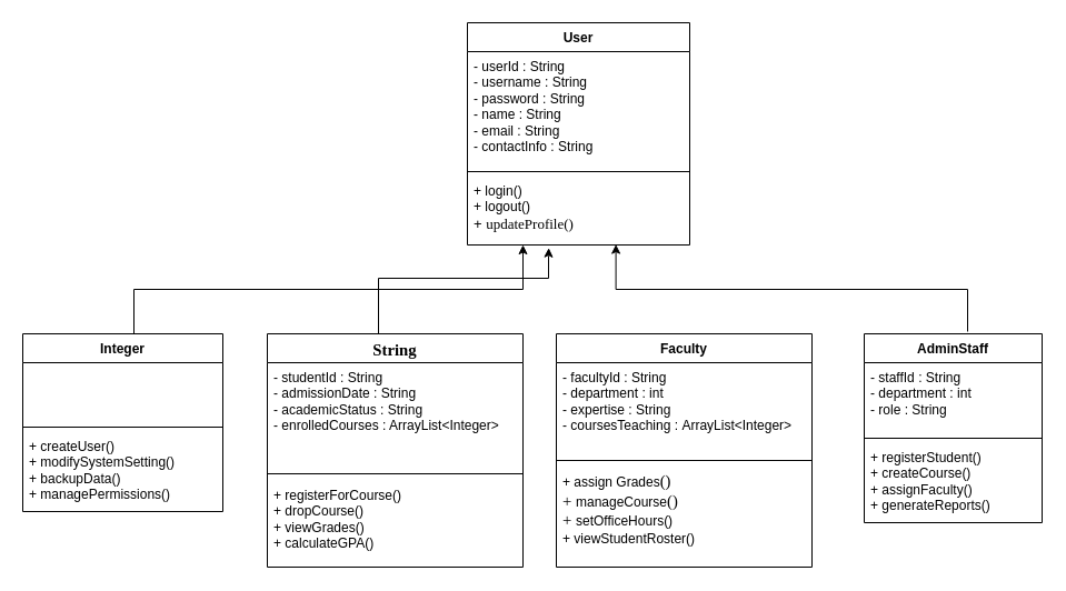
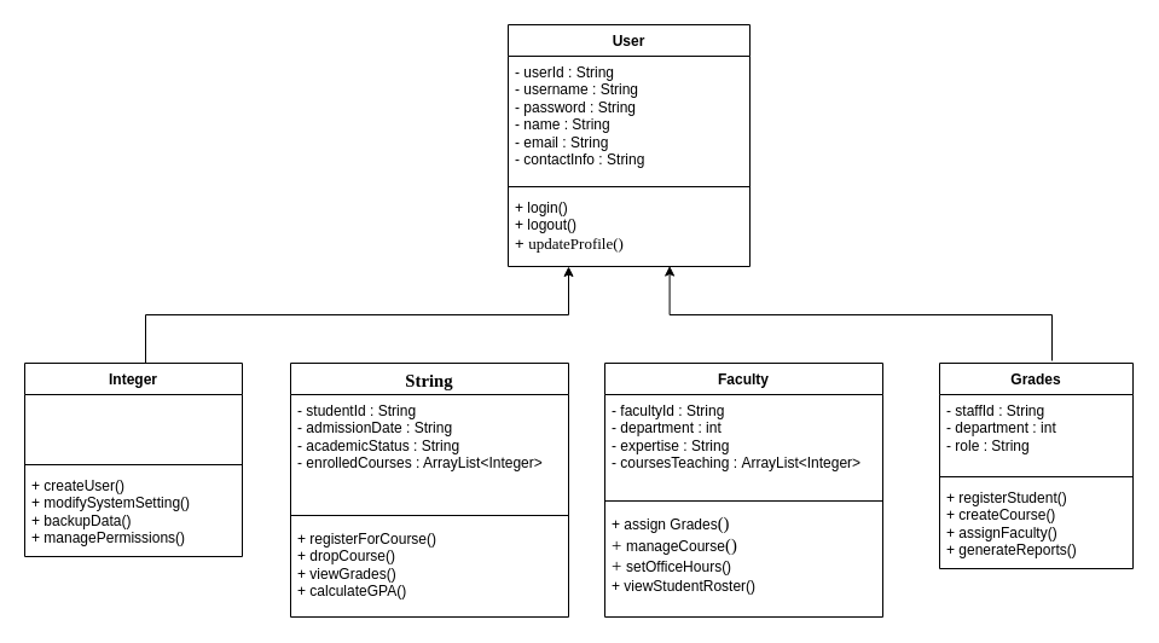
  <mxCell id="0" />
  <mxCell id="1" parent="0" />
  <mxCell id="2" value="User" style="swimlane;fontStyle=1;align=center;verticalAlign=top;childLayout=stackLayout;horizontal=1;startSize=26;horizontalStack=0;resizeParent=1;resizeParentMax=0;resizeLast=0;collapsible=1;marginBottom=0;whiteSpace=wrap;html=1;" parent="1" vertex="1"><mxGeometry x="420" y="20" width="200" height="200" as="geometry"><mxRectangle x="470" y="50" width="70" height="30" as="alternateBounds" /></mxGeometry></mxCell>
  <mxCell id="3" value="- userId : String&lt;div&gt;- username : String&lt;/div&gt;&lt;div&gt;- password : String&lt;/div&gt;&lt;div&gt;- name : String&lt;/div&gt;&lt;div&gt;&lt;span style=&quot;background-color: transparent; color: light-dark(rgb(0, 0, 0), rgb(255, 255, 255));&quot;&gt;- email : String&lt;/span&gt;&lt;/div&gt;&lt;div&gt;- contactInfo : String&lt;/div&gt;" style="text;strokeColor=none;fillColor=none;align=left;verticalAlign=top;spacingLeft=4;spacingRight=4;overflow=hidden;rotatable=0;points=[[0,0.5],[1,0.5]];portConstraint=eastwest;whiteSpace=wrap;html=1;" parent="2" vertex="1"><mxGeometry y="26" width="200" height="104" as="geometry" /></mxCell>
  <mxCell id="4" value="" style="line;strokeWidth=1;fillColor=none;align=left;verticalAlign=middle;spacingTop=-1;spacingLeft=3;spacingRight=3;rotatable=0;labelPosition=right;points=[];portConstraint=eastwest;strokeColor=inherit;" parent="2" vertex="1"><mxGeometry y="130" width="200" height="8" as="geometry" /></mxCell>
  <mxCell id="5" value="+ login()&lt;div&gt;+ logout()&lt;/div&gt;&lt;div&gt;&lt;font style=&quot;font-size: 13px;&quot;&gt;+&amp;nbsp;&lt;span style=&quot;font-family: Calibri; background-color: transparent; color: light-dark(rgb(0, 0, 0), rgb(255, 255, 255));&quot;&gt;&lt;font style=&quot;&quot;&gt;updateProfile()&lt;/font&gt;&lt;/span&gt;&lt;/font&gt;&lt;/div&gt;&lt;div&gt;&lt;font style=&quot;font-size: 13px;&quot;&gt;&lt;span style=&quot;font-family: Calibri; background-color: transparent; color: light-dark(rgb(0, 0, 0), rgb(255, 255, 255));&quot;&gt;&lt;font style=&quot;&quot;&gt;&lt;br&gt;&lt;/font&gt;&lt;/span&gt;&lt;/font&gt;&lt;/div&gt;" style="text;strokeColor=none;fillColor=none;align=left;verticalAlign=top;spacingLeft=4;spacingRight=4;overflow=hidden;rotatable=0;points=[[0,0.5],[1,0.5]];portConstraint=eastwest;whiteSpace=wrap;html=1;" parent="2" vertex="1"><mxGeometry y="138" width="200" height="62" as="geometry" /></mxCell>
  <mxCell id="6" value="&lt;div&gt;&lt;span style=&quot;font-size: 11.04pt; font-family: Calibri-Bold;&quot;&gt;String&lt;/span&gt;&lt;/div&gt;" style="swimlane;fontStyle=1;align=center;verticalAlign=top;childLayout=stackLayout;horizontal=1;startSize=26;horizontalStack=0;resizeParent=1;resizeParentMax=0;resizeLast=0;collapsible=1;marginBottom=0;whiteSpace=wrap;html=1;" parent="1" vertex="1"><mxGeometry x="240" y="300" width="230" height="210" as="geometry" /></mxCell>
  <mxCell id="7" value="- studentId : String&lt;div&gt;- admissionDate : String&lt;/div&gt;&lt;div&gt;-&amp;nbsp;&lt;span style=&quot;background-color: transparent; color: light-dark(rgb(0, 0, 0), rgb(255, 255, 255));&quot;&gt;&lt;font face=&quot;Helvetica&quot;&gt;academicStatus : String&lt;/font&gt;&lt;/span&gt;&lt;/div&gt;&lt;div&gt;&lt;span style=&quot;background-color: transparent; color: light-dark(rgb(0, 0, 0), rgb(255, 255, 255));&quot;&gt;- enrolledCourses : ArrayList&amp;lt;Integer&amp;gt;&lt;/span&gt;&lt;/div&gt;&lt;div&gt;&lt;span style=&quot;background-color: transparent; color: light-dark(rgb(0, 0, 0), rgb(255, 255, 255));&quot;&gt;&lt;br&gt;&lt;/span&gt;&lt;/div&gt;" style="text;strokeColor=none;fillColor=none;align=left;verticalAlign=top;spacingLeft=4;spacingRight=4;overflow=hidden;rotatable=0;points=[[0,0.5],[1,0.5]];portConstraint=eastwest;whiteSpace=wrap;html=1;" parent="6" vertex="1"><mxGeometry y="26" width="230" height="94" as="geometry" /></mxCell>
  <mxCell id="8" value="" style="line;strokeWidth=1;fillColor=none;align=left;verticalAlign=middle;spacingTop=-1;spacingLeft=3;spacingRight=3;rotatable=0;labelPosition=right;points=[];portConstraint=eastwest;strokeColor=inherit;" parent="6" vertex="1"><mxGeometry y="120" width="230" height="12" as="geometry" /></mxCell>
  <mxCell id="9" value="&lt;font face=&quot;Helvetica&quot;&gt;+&lt;span style=&quot;background-color: transparent; color: light-dark(rgb(0, 0, 0), rgb(255, 255, 255));&quot;&gt;&amp;nbsp;registerForCourse()&lt;/span&gt;&lt;/font&gt;&lt;div&gt;&lt;font face=&quot;Helvetica&quot;&gt;&lt;span style=&quot;background-color: transparent; color: light-dark(rgb(0, 0, 0), rgb(255, 255, 255));&quot;&gt;+&amp;nbsp;&lt;/span&gt;&lt;span style=&quot;background-color: transparent; color: light-dark(rgb(0, 0, 0), rgb(255, 255, 255));&quot;&gt;dropCourse()&lt;/span&gt;&lt;/font&gt;&lt;/div&gt;&lt;div&gt;&lt;font face=&quot;Helvetica&quot;&gt;&lt;span style=&quot;background-color: transparent; color: light-dark(rgb(0, 0, 0), rgb(255, 255, 255));&quot;&gt;+&amp;nbsp;&lt;/span&gt;&lt;span style=&quot;background-color: transparent; color: light-dark(rgb(0, 0, 0), rgb(255, 255, 255));&quot;&gt;viewGrades()&lt;/span&gt;&lt;/font&gt;&lt;/div&gt;&lt;div&gt;&lt;font face=&quot;Helvetica&quot;&gt;&lt;span style=&quot;background-color: transparent; color: light-dark(rgb(0, 0, 0), rgb(255, 255, 255));&quot;&gt;+&amp;nbsp;&lt;/span&gt;&lt;span style=&quot;background-color: transparent; color: light-dark(rgb(0, 0, 0), rgb(255, 255, 255));&quot;&gt;calculateGPA()&lt;/span&gt;&lt;/font&gt;&lt;/div&gt;" style="text;strokeColor=none;fillColor=none;align=left;verticalAlign=top;spacingLeft=4;spacingRight=4;overflow=hidden;rotatable=0;points=[[0,0.5],[1,0.5]];portConstraint=eastwest;whiteSpace=wrap;html=1;" parent="6" vertex="1"><mxGeometry y="132" width="230" height="78" as="geometry" /></mxCell>
- <mxCell id="10" style="edgeStyle=orthogonalEdgeStyle;rounded=0;orthogonalLoop=1;jettySize=auto;html=1;entryX=0.366;entryY=1.044;entryDx=0;entryDy=0;entryPerimeter=0;" parent="1" source="6" target="5" edge="1"><mxGeometry relative="1" as="geometry"><Array as="points"><mxPoint x="340" y="250" /><mxPoint x="493" y="250" /><mxPoint x="493" y="230" /></Array></mxGeometry></mxCell>
  <mxCell id="11" value="Faculty" style="swimlane;fontStyle=1;align=center;verticalAlign=top;childLayout=stackLayout;horizontal=1;startSize=26;horizontalStack=0;resizeParent=1;resizeParentMax=0;resizeLast=0;collapsible=1;marginBottom=0;whiteSpace=wrap;html=1;" parent="1" vertex="1"><mxGeometry x="500" y="300" width="230" height="210" as="geometry" /></mxCell>
  <mxCell id="12" value="&lt;font face=&quot;Helvetica&quot;&gt;-&amp;nbsp;&lt;span style=&quot;background-color: transparent; color: light-dark(rgb(0, 0, 0), rgb(255, 255, 255));&quot;&gt;facultyId : String&lt;/span&gt;&lt;/font&gt;&lt;div&gt;&lt;font face=&quot;Helvetica&quot;&gt;&lt;span style=&quot;background-color: transparent; color: light-dark(rgb(0, 0, 0), rgb(255, 255, 255));&quot;&gt;-&amp;nbsp;&lt;/span&gt;&lt;span style=&quot;background-color: transparent; color: light-dark(rgb(0, 0, 0), rgb(255, 255, 255));&quot;&gt;department : int&lt;/span&gt;&lt;/font&gt;&lt;/div&gt;&lt;div&gt;&lt;font face=&quot;Helvetica&quot;&gt;&lt;span style=&quot;background-color: transparent; color: light-dark(rgb(0, 0, 0), rgb(255, 255, 255));&quot;&gt;-&amp;nbsp;&lt;/span&gt;&lt;span style=&quot;background-color: transparent; color: light-dark(rgb(0, 0, 0), rgb(255, 255, 255));&quot;&gt;expertise : String&lt;/span&gt;&lt;/font&gt;&lt;/div&gt;&lt;div&gt;&lt;div&gt;&lt;font face=&quot;Helvetica&quot;&gt;- coursesTeaching :&amp;nbsp;&lt;/font&gt;&lt;span style=&quot;background-color: transparent; color: light-dark(rgb(0, 0, 0), rgb(255, 255, 255));&quot;&gt;ArrayList&amp;lt;Integer&amp;gt;&lt;/span&gt;&lt;/div&gt;&lt;/div&gt;" style="text;strokeColor=none;fillColor=none;align=left;verticalAlign=top;spacingLeft=4;spacingRight=4;overflow=hidden;rotatable=0;points=[[0,0.5],[1,0.5]];portConstraint=eastwest;whiteSpace=wrap;html=1;" parent="11" vertex="1"><mxGeometry y="26" width="230" height="84" as="geometry" /></mxCell>
  <mxCell id="13" value="" style="line;strokeWidth=1;fillColor=none;align=left;verticalAlign=middle;spacingTop=-1;spacingLeft=3;spacingRight=3;rotatable=0;labelPosition=right;points=[];portConstraint=eastwest;strokeColor=inherit;" parent="11" vertex="1"><mxGeometry y="110" width="230" height="8" as="geometry" /></mxCell>
  <mxCell id="14" value="+ assign Grades&lt;span style=&quot;font-family: Calibri; font-size: 11.04pt; background-color: transparent; color: light-dark(rgb(0, 0, 0), rgb(255, 255, 255));&quot;&gt;()&lt;/span&gt;&lt;div&gt;&lt;span style=&quot;font-family: Calibri; font-size: 11.04pt; background-color: transparent; color: light-dark(rgb(0, 0, 0), rgb(255, 255, 255));&quot;&gt;+&amp;nbsp;&lt;/span&gt;&lt;span style=&quot;background-color: transparent; color: light-dark(rgb(0, 0, 0), rgb(255, 255, 255));&quot;&gt;&lt;font face=&quot;Helvetica&quot;&gt;manageCourse&lt;/font&gt;&lt;/span&gt;&lt;span style=&quot;font-family: Calibri; font-size: 11.04pt; background-color: transparent; color: light-dark(rgb(0, 0, 0), rgb(255, 255, 255));&quot;&gt;()&lt;/span&gt;&lt;/div&gt;&lt;div&gt;&lt;span style=&quot;font-family: Calibri; font-size: 11.04pt; background-color: transparent; color: light-dark(rgb(0, 0, 0), rgb(255, 255, 255));&quot;&gt;+&amp;nbsp;&lt;/span&gt;&lt;span style=&quot;background-color: transparent; color: light-dark(rgb(0, 0, 0), rgb(255, 255, 255));&quot;&gt;&lt;font&gt;setOfficeHours()&lt;/font&gt;&lt;/span&gt;&lt;/div&gt;&lt;div&gt;&lt;span style=&quot;background-color: transparent; color: light-dark(rgb(0, 0, 0), rgb(255, 255, 255));&quot;&gt;&lt;font&gt;+&amp;nbsp;&lt;/font&gt;&lt;/span&gt;&lt;span style=&quot;background-color: transparent; color: light-dark(rgb(0, 0, 0), rgb(255, 255, 255));&quot;&gt;&lt;font face=&quot;Helvetica&quot;&gt;viewStudentRoster()&lt;/font&gt;&lt;/span&gt;&lt;/div&gt;" style="text;strokeColor=none;fillColor=none;align=left;verticalAlign=top;spacingLeft=4;spacingRight=4;overflow=hidden;rotatable=0;points=[[0,0.5],[1,0.5]];portConstraint=eastwest;whiteSpace=wrap;html=1;" parent="11" vertex="1"><mxGeometry y="118" width="230" height="92" as="geometry" /></mxCell>
- <mxCell id="15" value="AdminStaff" style="swimlane;fontStyle=1;align=center;verticalAlign=top;childLayout=stackLayout;horizontal=1;startSize=26;horizontalStack=0;resizeParent=1;resizeParentMax=0;resizeLast=0;collapsible=1;marginBottom=0;whiteSpace=wrap;html=1;" parent="1" vertex="1"><mxGeometry x="777" y="300" width="160" height="170" as="geometry" /></mxCell>
+ <mxCell id="15" value="Grades" style="swimlane;fontStyle=1;align=center;verticalAlign=top;childLayout=stackLayout;horizontal=1;startSize=26;horizontalStack=0;resizeParent=1;resizeParentMax=0;resizeLast=0;collapsible=1;marginBottom=0;whiteSpace=wrap;html=1;" parent="1" vertex="1"><mxGeometry x="777" y="300" width="160" height="170" as="geometry" /></mxCell>
  <mxCell id="16" value="- staffId : String&lt;div&gt;- department : int&lt;/div&gt;&lt;div&gt;- role : String&lt;/div&gt;" style="text;strokeColor=none;fillColor=none;align=left;verticalAlign=top;spacingLeft=4;spacingRight=4;overflow=hidden;rotatable=0;points=[[0,0.5],[1,0.5]];portConstraint=eastwest;whiteSpace=wrap;html=1;" parent="15" vertex="1"><mxGeometry y="26" width="160" height="64" as="geometry" /></mxCell>
  <mxCell id="17" value="" style="line;strokeWidth=1;fillColor=none;align=left;verticalAlign=middle;spacingTop=-1;spacingLeft=3;spacingRight=3;rotatable=0;labelPosition=right;points=[];portConstraint=eastwest;strokeColor=inherit;" parent="15" vertex="1"><mxGeometry y="90" width="160" height="8" as="geometry" /></mxCell>
  <mxCell id="18" value="+ registerStudent()&lt;div&gt;+ createCourse()&lt;/div&gt;&lt;div&gt;+ assignFaculty()&lt;/div&gt;&lt;div&gt;+ generateReports()&lt;/div&gt;" style="text;strokeColor=none;fillColor=none;align=left;verticalAlign=top;spacingLeft=4;spacingRight=4;overflow=hidden;rotatable=0;points=[[0,0.5],[1,0.5]];portConstraint=eastwest;whiteSpace=wrap;html=1;" parent="15" vertex="1"><mxGeometry y="98" width="160" height="72" as="geometry" /></mxCell>
  <mxCell id="19" style="edgeStyle=orthogonalEdgeStyle;rounded=0;orthogonalLoop=1;jettySize=auto;html=1;entryX=0.668;entryY=0.993;entryDx=0;entryDy=0;entryPerimeter=0;" parent="1" target="5" edge="1"><mxGeometry relative="1" as="geometry"><mxPoint x="870" y="298" as="sourcePoint" /><Array as="points"><mxPoint x="870" y="260" /><mxPoint x="554" y="260" /></Array></mxGeometry></mxCell>
  <mxCell id="20" style="edgeStyle=orthogonalEdgeStyle;rounded=0;orthogonalLoop=1;jettySize=auto;html=1;" parent="1" source="21" edge="1"><mxGeometry relative="1" as="geometry"><mxPoint x="470" y="220" as="targetPoint" /><Array as="points"><mxPoint x="120" y="260" /><mxPoint x="470" y="260" /></Array></mxGeometry></mxCell>
  <mxCell id="21" value="Integer" style="swimlane;fontStyle=1;align=center;verticalAlign=top;childLayout=stackLayout;horizontal=1;startSize=26;horizontalStack=0;resizeParent=1;resizeParentMax=0;resizeLast=0;collapsible=1;marginBottom=0;whiteSpace=wrap;html=1;" parent="1" vertex="1"><mxGeometry x="20" y="300" width="180" height="160" as="geometry" /></mxCell>
  <mxCell id="22" value="&lt;font style=&quot;color: rgb(255, 255, 255);&quot;&gt;- &lt;font face=&quot;Calibri&quot;&gt;&lt;span style=&quot;font-size: 14.72px;&quot;&gt;contactInfo : String&lt;/span&gt;&lt;/font&gt;&lt;/font&gt;&lt;div&gt;&lt;font style=&quot;color: rgb(255, 255, 255);&quot; face=&quot;Calibri&quot;&gt;&lt;span style=&quot;font-size: 14.72px;&quot;&gt;- securityLevel : int&lt;/span&gt;&lt;/font&gt;&lt;/div&gt;" style="text;strokeColor=none;fillColor=none;align=left;verticalAlign=top;spacingLeft=4;spacingRight=4;overflow=hidden;rotatable=0;points=[[0,0.5],[1,0.5]];portConstraint=eastwest;whiteSpace=wrap;html=1;" parent="21" vertex="1"><mxGeometry y="26" width="180" height="54" as="geometry" /></mxCell>
  <mxCell id="23" value="" style="line;strokeWidth=1;fillColor=none;align=left;verticalAlign=middle;spacingTop=-1;spacingLeft=3;spacingRight=3;rotatable=0;labelPosition=right;points=[];portConstraint=eastwest;strokeColor=inherit;" parent="21" vertex="1"><mxGeometry y="80" width="180" height="8" as="geometry" /></mxCell>
  <mxCell id="24" value="+ createUser()&lt;div&gt;+ modifySystemSetting()&lt;/div&gt;&lt;div&gt;+ backupData()&lt;/div&gt;&lt;div&gt;+ managePermissions()&lt;/div&gt;" style="text;strokeColor=none;fillColor=none;align=left;verticalAlign=top;spacingLeft=4;spacingRight=4;overflow=hidden;rotatable=0;points=[[0,0.5],[1,0.5]];portConstraint=eastwest;whiteSpace=wrap;html=1;" parent="21" vertex="1"><mxGeometry y="88" width="180" height="72" as="geometry" /></mxCell>
